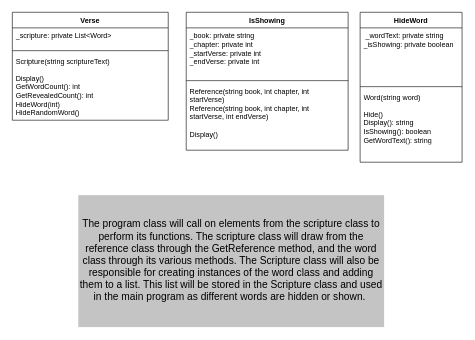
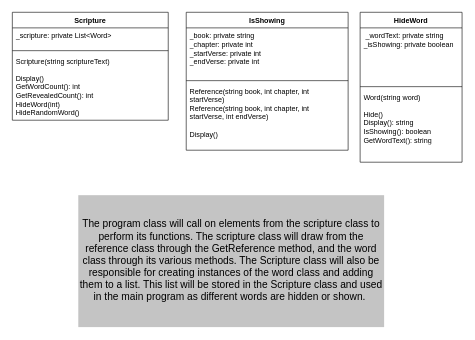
  <mxCell id="0" />
  <mxCell id="1" parent="0" />
  <mxCell id="2" value="HideWord" style="swimlane;fontStyle=1;align=center;verticalAlign=top;childLayout=stackLayout;horizontal=1;startSize=26;horizontalStack=0;resizeParent=1;resizeParentMax=0;resizeLast=0;collapsible=1;marginBottom=0;whiteSpace=wrap;html=1;" parent="1" vertex="1"><mxGeometry x="600" y="20" width="170" height="250" as="geometry" /></mxCell>
  <mxCell id="3" value="&lt;div&gt;&amp;nbsp;_wordText: private string&lt;/div&gt;&lt;div&gt;&lt;span style=&quot;background-color: initial;&quot;&gt;_isShowing: private boolean&lt;/span&gt;&lt;br&gt;&lt;/div&gt;" style="text;strokeColor=none;fillColor=none;align=left;verticalAlign=top;spacingLeft=4;spacingRight=4;overflow=hidden;rotatable=0;points=[[0,0.5],[1,0.5]];portConstraint=eastwest;whiteSpace=wrap;html=1;" parent="2" vertex="1"><mxGeometry y="26" width="170" height="94" as="geometry" /></mxCell>
  <mxCell id="4" value="" style="line;strokeWidth=1;fillColor=none;align=left;verticalAlign=middle;spacingTop=-1;spacingLeft=3;spacingRight=3;rotatable=0;labelPosition=right;points=[];portConstraint=eastwest;strokeColor=inherit;" parent="2" vertex="1"><mxGeometry y="120" width="170" height="8" as="geometry" /></mxCell>
  <mxCell id="5" value="&lt;div&gt;&lt;span style=&quot;background-color: initial;&quot;&gt;Word(string word)&lt;/span&gt;&lt;br&gt;&lt;/div&gt;&lt;div&gt;&lt;br&gt;&lt;/div&gt;&lt;div&gt;Hide()&lt;/div&gt;&lt;div&gt;Display(): string&lt;/div&gt;&lt;div&gt;IsShowing(): boolean&lt;/div&gt;&lt;div&gt;GetWordText(): string&lt;/div&gt;" style="text;strokeColor=none;fillColor=none;align=left;verticalAlign=top;spacingLeft=4;spacingRight=4;overflow=hidden;rotatable=0;points=[[0,0.5],[1,0.5]];portConstraint=eastwest;whiteSpace=wrap;html=1;" parent="2" vertex="1"><mxGeometry y="128" width="170" height="122" as="geometry" /></mxCell>
- <mxCell id="6" value="Verse" style="swimlane;fontStyle=1;align=center;verticalAlign=top;childLayout=stackLayout;horizontal=1;startSize=26;horizontalStack=0;resizeParent=1;resizeParentMax=0;resizeLast=0;collapsible=1;marginBottom=0;whiteSpace=wrap;html=1;" parent="1" vertex="1"><mxGeometry x="20" y="20" width="260" height="180" as="geometry" /></mxCell>
+ <mxCell id="6" value="Scripture" style="swimlane;fontStyle=1;align=center;verticalAlign=top;childLayout=stackLayout;horizontal=1;startSize=26;horizontalStack=0;resizeParent=1;resizeParentMax=0;resizeLast=0;collapsible=1;marginBottom=0;whiteSpace=wrap;html=1;" parent="1" vertex="1"><mxGeometry x="20" y="20" width="260" height="180" as="geometry" /></mxCell>
  <mxCell id="7" value="&lt;div&gt;&lt;span style=&quot;background-color: initial;&quot;&gt;_scripture: private List&amp;lt;Word&amp;gt;&lt;/span&gt;&lt;br&gt;&lt;/div&gt;&lt;div&gt;&lt;div&gt;&lt;br&gt;&lt;/div&gt;&lt;/div&gt;" style="text;strokeColor=none;fillColor=none;align=left;verticalAlign=top;spacingLeft=4;spacingRight=4;overflow=hidden;rotatable=0;points=[[0,0.5],[1,0.5]];portConstraint=eastwest;whiteSpace=wrap;html=1;" parent="6" vertex="1"><mxGeometry y="26" width="260" height="34" as="geometry" /></mxCell>
  <mxCell id="8" value="" style="line;strokeWidth=1;fillColor=none;align=left;verticalAlign=middle;spacingTop=-1;spacingLeft=3;spacingRight=3;rotatable=0;labelPosition=right;points=[];portConstraint=eastwest;strokeColor=inherit;" parent="6" vertex="1"><mxGeometry y="60" width="260" height="8" as="geometry" /></mxCell>
  <mxCell id="9" value="&lt;div&gt;Scripture(string scriptureText)&lt;/div&gt;&lt;div&gt;&lt;br&gt;&lt;/div&gt;&lt;div&gt;Display()&lt;/div&gt;&lt;div&gt;GetWordCount(): int&lt;/div&gt;&lt;div&gt;&lt;span style=&quot;background-color: initial;&quot;&gt;GetRevealedCount(): int&lt;/span&gt;&lt;br&gt;&lt;/div&gt;&lt;div&gt;&lt;span style=&quot;background-color: initial;&quot;&gt;HideWord(int)&lt;/span&gt;&lt;/div&gt;&lt;div&gt;HideRandomWord()&lt;/div&gt;" style="text;strokeColor=none;fillColor=none;align=left;verticalAlign=top;spacingLeft=4;spacingRight=4;overflow=hidden;rotatable=0;points=[[0,0.5],[1,0.5]];portConstraint=eastwest;whiteSpace=wrap;html=1;" parent="6" vertex="1"><mxGeometry y="68" width="260" height="112" as="geometry" /></mxCell>
  <mxCell id="10" value="IsShowing" style="swimlane;fontStyle=1;align=center;verticalAlign=top;childLayout=stackLayout;horizontal=1;startSize=26;horizontalStack=0;resizeParent=1;resizeParentMax=0;resizeLast=0;collapsible=1;marginBottom=0;whiteSpace=wrap;html=1;" parent="1" vertex="1"><mxGeometry x="310" y="20" width="270" height="230" as="geometry" /></mxCell>
  <mxCell id="11" value="_book: private string&lt;div&gt;_chapter: private int&lt;/div&gt;&lt;div&gt;_startVerse: private int&lt;/div&gt;&lt;div&gt;_endVerse: private int&lt;/div&gt;" style="text;strokeColor=none;fillColor=none;align=left;verticalAlign=top;spacingLeft=4;spacingRight=4;overflow=hidden;rotatable=0;points=[[0,0.5],[1,0.5]];portConstraint=eastwest;whiteSpace=wrap;html=1;" parent="10" vertex="1"><mxGeometry y="26" width="270" height="84" as="geometry" /></mxCell>
  <mxCell id="12" value="" style="line;strokeWidth=1;fillColor=none;align=left;verticalAlign=middle;spacingTop=-1;spacingLeft=3;spacingRight=3;rotatable=0;labelPosition=right;points=[];portConstraint=eastwest;strokeColor=inherit;" parent="10" vertex="1"><mxGeometry y="110" width="270" height="8" as="geometry" /></mxCell>
  <mxCell id="13" value="&lt;div&gt;&lt;span style=&quot;background-color: initial;&quot;&gt;Reference(string book, int chapter, int startVerse)&lt;/span&gt;&lt;br&gt;&lt;/div&gt;&lt;div&gt;&lt;span style=&quot;background-color: initial;&quot;&gt;Reference(string book, int chapter, int startVerse, int endVerse)&lt;/span&gt;&lt;br&gt;&lt;/div&gt;&lt;div&gt;&lt;br&gt;&lt;/div&gt;Display()&lt;div&gt;&lt;br&gt;&lt;/div&gt;" style="text;strokeColor=none;fillColor=none;align=left;verticalAlign=top;spacingLeft=4;spacingRight=4;overflow=hidden;rotatable=0;points=[[0,0.5],[1,0.5]];portConstraint=eastwest;whiteSpace=wrap;html=1;" parent="10" vertex="1"><mxGeometry y="118" width="270" height="112" as="geometry" /></mxCell>
  <mxCell id="14" value="&lt;font style=&quot;font-size: 17px;&quot;&gt;The program class will call on elements from the scripture class to perform its functions. The scripture class will draw from the reference class through the GetReference method, and the word class through its various methods. The Scripture class will also be responsible for creating instances of the word class and adding them to a list. This list will be stored in the Scripture class and used in the main program as different words are hidden or shown.&amp;nbsp;&lt;/font&gt;" style="text;html=1;align=center;verticalAlign=middle;whiteSpace=wrap;rounded=0;fillColor=#C4C4C4;spacing=2;" parent="1" vertex="1"><mxGeometry x="130" y="325" width="510" height="220" as="geometry" /></mxCell>
